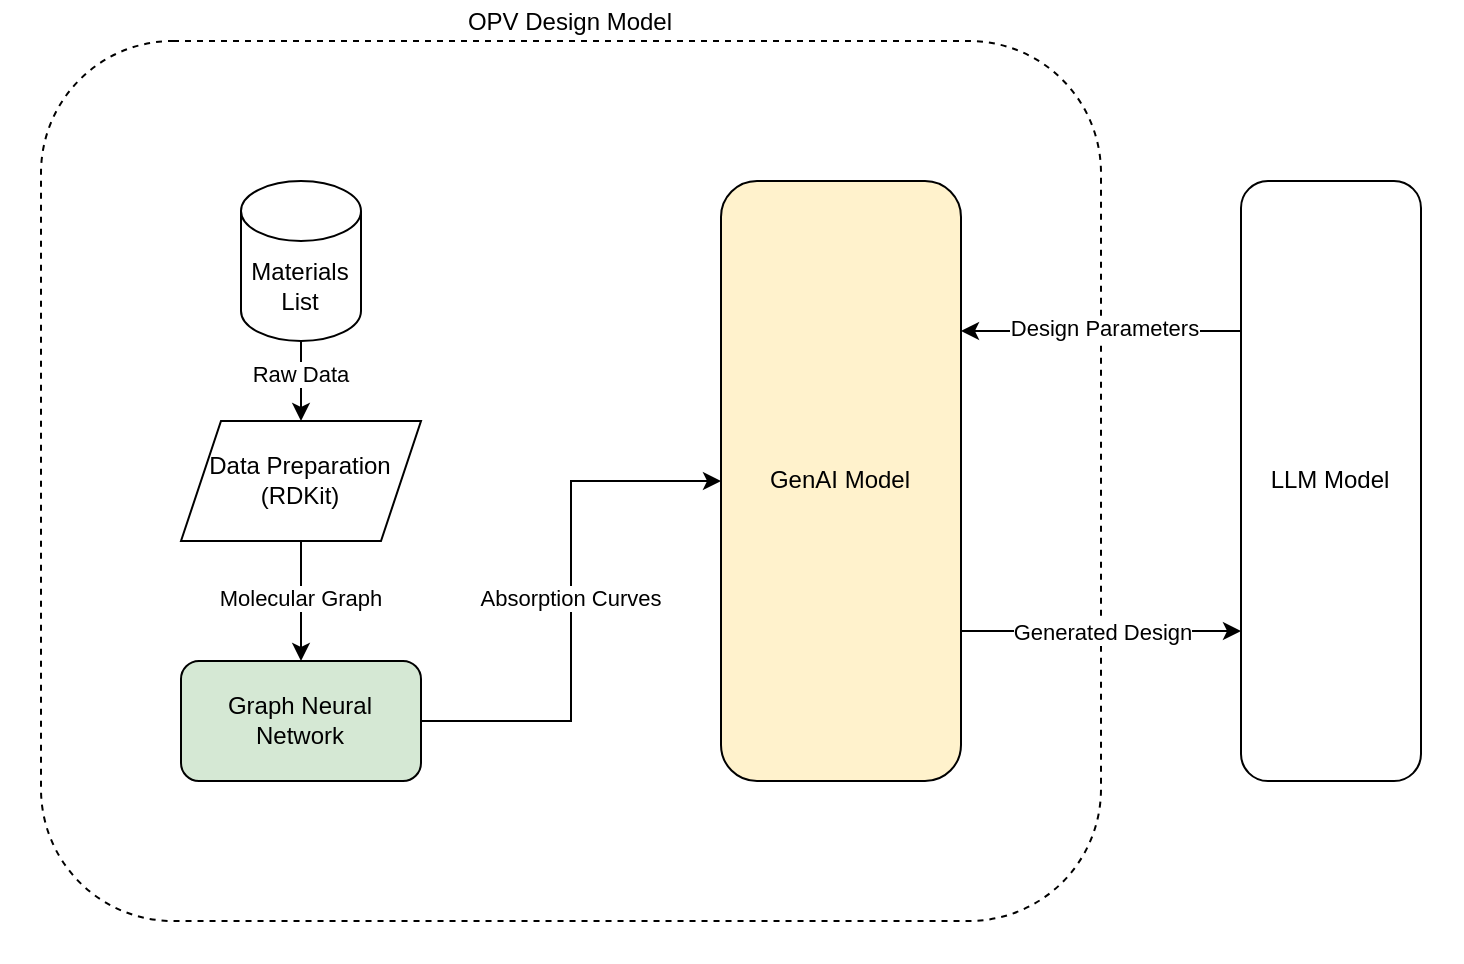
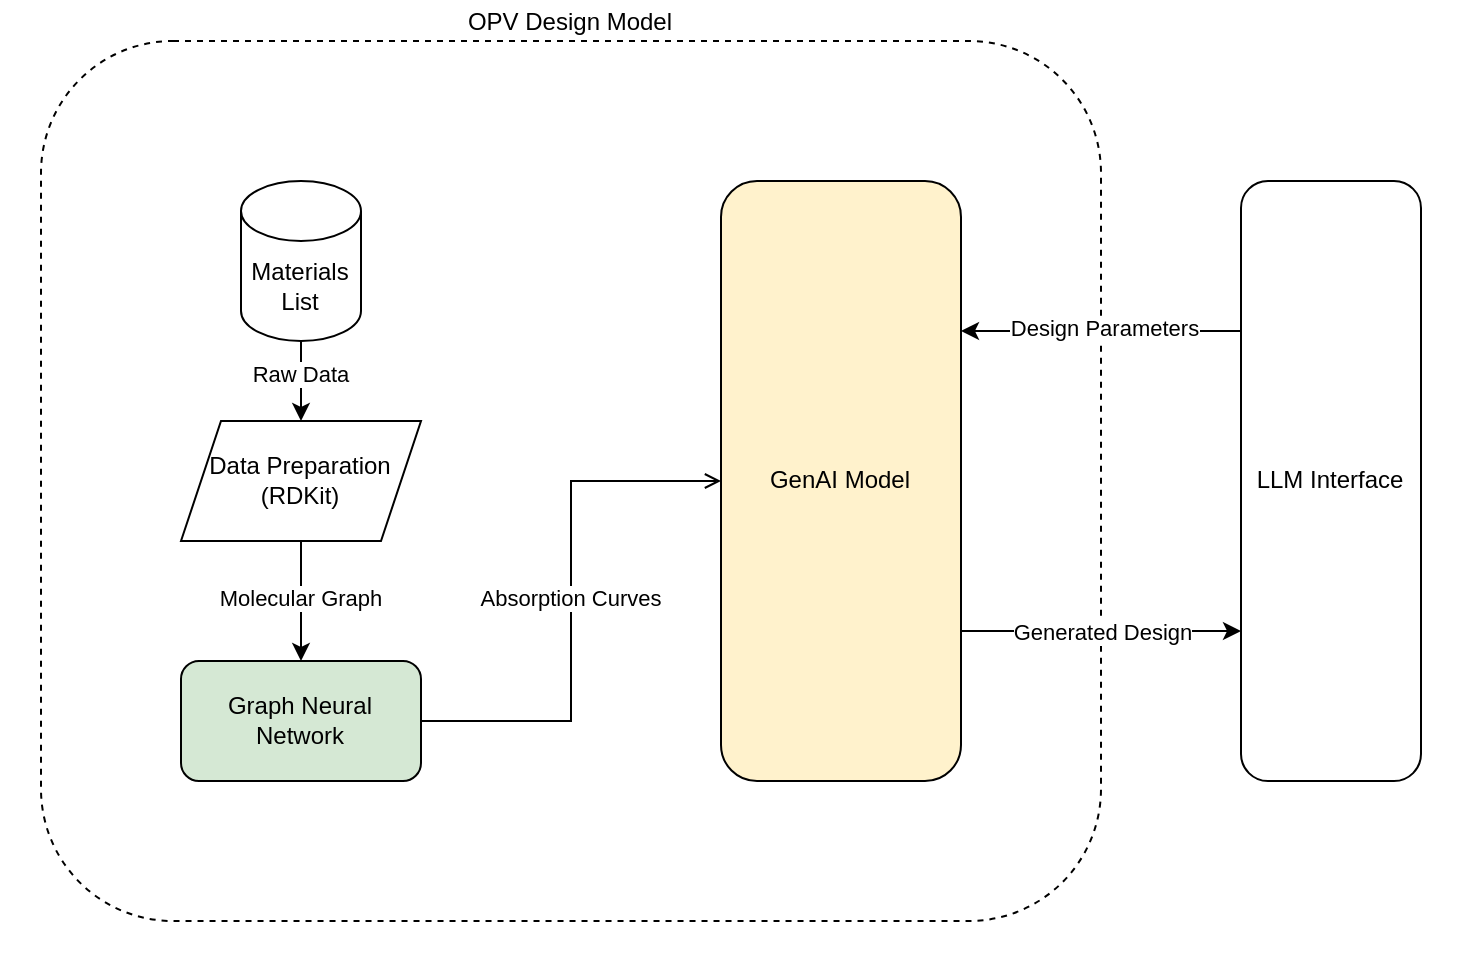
  <mxCell id="0" />
  <mxCell id="1" parent="0" />
  <mxCell id="2" value="OPV Design Model" style="rounded=1;whiteSpace=wrap;html=1;fillColor=none;dashed=1;labelPosition=center;verticalLabelPosition=top;align=center;verticalAlign=bottom;" vertex="1" parent="1"><mxGeometry x="20" y="20" width="530" height="440" as="geometry" /></mxCell>
  <mxCell id="3" style="edgeStyle=orthogonalEdgeStyle;rounded=0;orthogonalLoop=1;jettySize=auto;html=1;" edge="1" parent="1" source="5" target="14"><mxGeometry relative="1" as="geometry" /></mxCell>
  <mxCell id="4" value="Raw Data" style="edgeLabel;html=1;align=center;verticalAlign=middle;resizable=0;points=[];" vertex="1" connectable="0" parent="3"><mxGeometry x="-0.214" y="-1" relative="1" as="geometry"><mxPoint as="offset" /></mxGeometry></mxCell>
  <mxCell id="5" value="&lt;div&gt;Materials List&lt;/div&gt;" style="shape=cylinder3;whiteSpace=wrap;html=1;boundedLbl=1;backgroundOutline=1;size=15;" vertex="1" parent="1"><mxGeometry x="120" y="90" width="60" height="80" as="geometry" /></mxCell>
- <mxCell id="6" style="edgeStyle=orthogonalEdgeStyle;rounded=0;orthogonalLoop=1;jettySize=auto;html=1;" edge="1" parent="1" source="8" target="11"><mxGeometry relative="1" as="geometry" /></mxCell>
+ <mxCell id="6" style="edgeStyle=orthogonalEdgeStyle;rounded=0;orthogonalLoop=1;jettySize=auto;html=1;endArrow=open;" edge="1" parent="1" source="8" target="11"><mxGeometry relative="1" as="geometry" /></mxCell>
  <mxCell id="7" value="Absorption Curves" style="edgeLabel;html=1;align=center;verticalAlign=middle;resizable=0;points=[];" vertex="1" connectable="0" parent="6"><mxGeometry x="0.014" y="1" relative="1" as="geometry"><mxPoint as="offset" /></mxGeometry></mxCell>
  <mxCell id="8" value="Graph Neural Network" style="rounded=1;whiteSpace=wrap;html=1;fillColor=#d5e8d4;" vertex="1" parent="1"><mxGeometry x="90" y="330" width="120" height="60" as="geometry" /></mxCell>
  <mxCell id="9" style="edgeStyle=orthogonalEdgeStyle;rounded=0;orthogonalLoop=1;jettySize=auto;html=1;exitX=1;exitY=0.75;exitDx=0;exitDy=0;entryX=0;entryY=0.75;entryDx=0;entryDy=0;" edge="1" parent="1" source="11" target="17"><mxGeometry relative="1" as="geometry"><mxPoint x="700" y="320" as="targetPoint" /></mxGeometry></mxCell>
  <mxCell id="10" value="Generated Design" style="edgeLabel;html=1;align=center;verticalAlign=middle;resizable=0;points=[];" vertex="1" connectable="0" parent="9"><mxGeometry x="0.006" relative="1" as="geometry"><mxPoint as="offset" /></mxGeometry></mxCell>
  <mxCell id="11" value="GenAI Model" style="rounded=1;whiteSpace=wrap;html=1;fillColor=#fff2cc;" vertex="1" parent="1"><mxGeometry x="360" y="90" width="120" height="300" as="geometry" /></mxCell>
  <mxCell id="12" style="edgeStyle=orthogonalEdgeStyle;rounded=0;orthogonalLoop=1;jettySize=auto;html=1;" edge="1" parent="1" source="14" target="8"><mxGeometry relative="1" as="geometry" /></mxCell>
  <mxCell id="13" value="Molecular Graph" style="edgeLabel;html=1;align=center;verticalAlign=middle;resizable=0;points=[];" vertex="1" connectable="0" parent="12"><mxGeometry x="-0.061" y="-1" relative="1" as="geometry"><mxPoint as="offset" /></mxGeometry></mxCell>
  <mxCell id="14" value="&lt;div&gt;Data Preparation&lt;br&gt;(RDKit)&lt;/div&gt;" style="shape=parallelogram;perimeter=parallelogramPerimeter;whiteSpace=wrap;html=1;fixedSize=1;" vertex="1" parent="1"><mxGeometry x="90" y="210" width="120" height="60" as="geometry" /></mxCell>
  <mxCell id="15" style="edgeStyle=orthogonalEdgeStyle;rounded=0;orthogonalLoop=1;jettySize=auto;html=1;exitX=0;exitY=0.25;exitDx=0;exitDy=0;entryX=1;entryY=0.25;entryDx=0;entryDy=0;" edge="1" parent="1" source="17" target="11"><mxGeometry relative="1" as="geometry"><mxPoint x="700" y="160" as="sourcePoint" /></mxGeometry></mxCell>
  <mxCell id="16" value="&lt;div&gt;Design Parameters&lt;/div&gt;" style="edgeLabel;html=1;align=center;verticalAlign=middle;resizable=0;points=[];" vertex="1" connectable="0" parent="15"><mxGeometry x="-0.01" y="-1" relative="1" as="geometry"><mxPoint as="offset" /></mxGeometry></mxCell>
- <mxCell id="17" value="LLM Model" style="rounded=1;whiteSpace=wrap;html=1;" vertex="1" parent="1"><mxGeometry x="620" y="90" width="90" height="300" as="geometry" /></mxCell>
+ <mxCell id="17" value="LLM Interface" style="rounded=1;whiteSpace=wrap;html=1;" vertex="1" parent="1"><mxGeometry x="620" y="90" width="90" height="300" as="geometry" /></mxCell>
